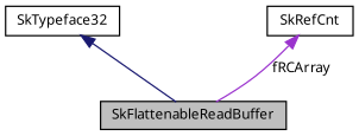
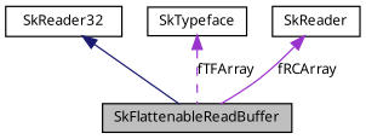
  digraph {
    fontname="Noto Sans"
    node [color=black fillcolor=white fontname="Noto Sans" fontsize=10 shape=record style=filled]
    edge [color=darkorchid3 dir=back fontname="Noto Sans" fontsize=10 labelfontname=FreeSans labelfontsize=10 style=solid]
    n1 [fillcolor=grey75 fontcolor=black height=0.2 label=SkFlattenableReadBuffer width=0.4]
-   n2 [height=0.2 label=SkTypeface32 width=0.4]
-   n4 [height=0.2 label=SkRefCnt width=0.4]
+   n2 [height=0.2 label=SkReader32 width=0.4]
+   n3 [height=0.2 label=SkTypeface width=0.4]
+   n4 [height=0.2 label=SkReader width=0.4]
    n2 -> n1 [color=midnightblue]
+   n3 -> n1 [label=fTFArray style=dashed]
    n4 -> n1 [label=fRCArray]
  }
